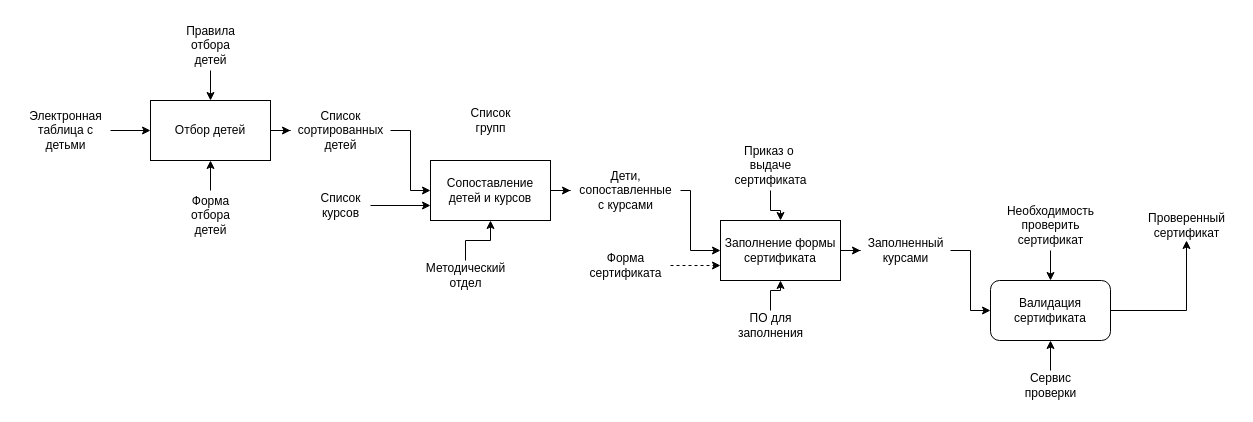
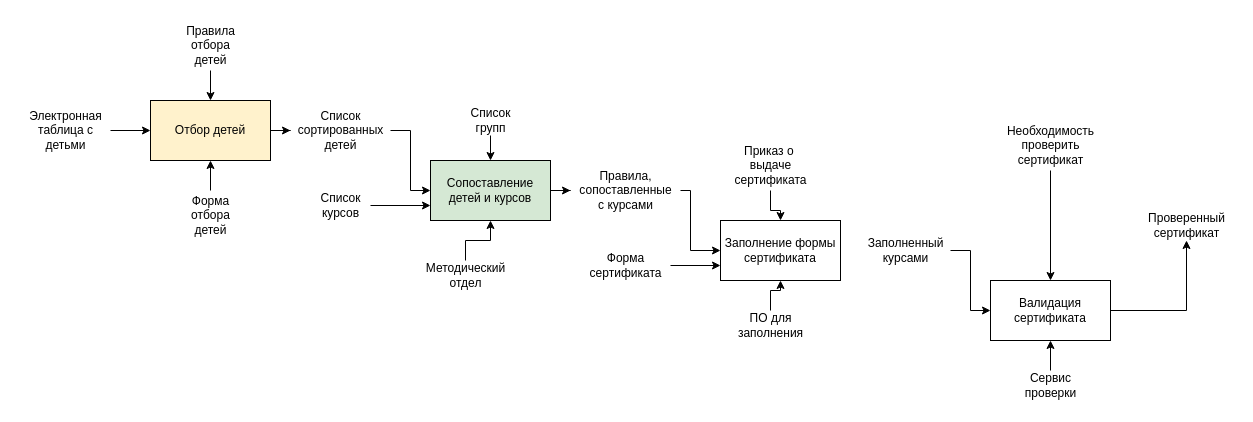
  <mxCell id="0" />
  <mxCell id="1" parent="0" />
  <mxCell id="2" value="" style="edgeStyle=orthogonalEdgeStyle;rounded=0;orthogonalLoop=1;jettySize=auto;html=1;" edge="1" parent="1" source="3" target="11"><mxGeometry relative="1" as="geometry" /></mxCell>
- <mxCell id="3" value="Отбор детей" style="rounded=0;whiteSpace=wrap;html=1;" vertex="1" parent="1"><mxGeometry x="150" y="100" width="120" height="60" as="geometry" /></mxCell>
+ <mxCell id="3" value="Отбор детей" style="rounded=0;whiteSpace=wrap;html=1;fillColor=#fff2cc;" vertex="1" parent="1"><mxGeometry x="150" y="100" width="120" height="60" as="geometry" /></mxCell>
  <mxCell id="4" value="" style="edgeStyle=orthogonalEdgeStyle;rounded=0;orthogonalLoop=1;jettySize=auto;html=1;" edge="1" parent="1" source="5" target="3"><mxGeometry relative="1" as="geometry" /></mxCell>
  <mxCell id="5" value="Электронная&lt;br&gt;таблица с&lt;br&gt;детьми" style="text;html=1;align=center;verticalAlign=middle;resizable=0;points=[];autosize=1;" vertex="1" parent="1"><mxGeometry x="20" y="105" width="90" height="50" as="geometry" /></mxCell>
  <mxCell id="6" value="" style="edgeStyle=orthogonalEdgeStyle;rounded=0;orthogonalLoop=1;jettySize=auto;html=1;" edge="1" parent="1" source="7" target="3"><mxGeometry relative="1" as="geometry" /></mxCell>
  <mxCell id="7" value="Правила&lt;br&gt;отбора&lt;br&gt;детей" style="text;html=1;align=center;verticalAlign=middle;resizable=0;points=[];autosize=1;" vertex="1" parent="1"><mxGeometry x="180" y="20" width="60" height="50" as="geometry" /></mxCell>
  <mxCell id="8" value="" style="edgeStyle=orthogonalEdgeStyle;rounded=0;orthogonalLoop=1;jettySize=auto;html=1;" edge="1" parent="1" source="9" target="3"><mxGeometry relative="1" as="geometry" /></mxCell>
  <mxCell id="9" value="Форма&lt;br&gt;отбора&lt;br&gt;детей" style="text;html=1;align=center;verticalAlign=middle;resizable=0;points=[];autosize=1;" vertex="1" parent="1"><mxGeometry x="185" y="190" width="50" height="50" as="geometry" /></mxCell>
  <mxCell id="10" style="edgeStyle=orthogonalEdgeStyle;rounded=0;orthogonalLoop=1;jettySize=auto;html=1;entryX=0;entryY=0.5;entryDx=0;entryDy=0;" edge="1" parent="1" source="11" target="13"><mxGeometry relative="1" as="geometry"><Array as="points"><mxPoint x="410" y="130" /><mxPoint x="410" y="190" /></Array></mxGeometry></mxCell>
  <mxCell id="11" value="Список&lt;br&gt;сортированных&lt;br&gt;детей" style="text;html=1;align=center;verticalAlign=middle;resizable=0;points=[];autosize=1;" vertex="1" parent="1"><mxGeometry x="290" y="105" width="100" height="50" as="geometry" /></mxCell>
  <mxCell id="12" value="" style="edgeStyle=orthogonalEdgeStyle;rounded=0;orthogonalLoop=1;jettySize=auto;html=1;" edge="1" parent="1" source="13" target="21"><mxGeometry relative="1" as="geometry" /></mxCell>
- <mxCell id="13" value="Сопоставление детей и курсов" style="rounded=0;whiteSpace=wrap;html=1;" vertex="1" parent="1"><mxGeometry x="430" y="160" width="120" height="60" as="geometry" /></mxCell>
+ <mxCell id="13" value="Сопоставление детей и курсов" style="rounded=0;whiteSpace=wrap;html=1;fillColor=#d5e8d4;" vertex="1" parent="1"><mxGeometry x="430" y="160" width="120" height="60" as="geometry" /></mxCell>
  <mxCell id="14" style="edgeStyle=orthogonalEdgeStyle;rounded=0;orthogonalLoop=1;jettySize=auto;html=1;entryX=0;entryY=0.75;entryDx=0;entryDy=0;" edge="1" parent="1" source="15" target="13"><mxGeometry relative="1" as="geometry" /></mxCell>
  <mxCell id="15" value="Список&lt;br&gt;курсов" style="text;html=1;align=center;verticalAlign=middle;resizable=0;points=[];autosize=1;" vertex="1" parent="1"><mxGeometry x="310" y="190" width="60" height="30" as="geometry" /></mxCell>
+ <mxCell id="16" style="edgeStyle=orthogonalEdgeStyle;rounded=0;orthogonalLoop=1;jettySize=auto;html=1;" edge="1" parent="1" source="17" target="13"><mxGeometry relative="1" as="geometry" /></mxCell>
  <mxCell id="17" value="Список&lt;br&gt;групп" style="text;html=1;align=center;verticalAlign=middle;resizable=0;points=[];autosize=1;" vertex="1" parent="1"><mxGeometry x="460" y="105" width="60" height="30" as="geometry" /></mxCell>
  <mxCell id="18" style="edgeStyle=orthogonalEdgeStyle;rounded=0;orthogonalLoop=1;jettySize=auto;html=1;entryX=0.5;entryY=1;entryDx=0;entryDy=0;" edge="1" parent="1" source="19" target="13"><mxGeometry relative="1" as="geometry" /></mxCell>
  <mxCell id="19" value="Методический&lt;br&gt;отдел" style="text;html=1;align=center;verticalAlign=middle;resizable=0;points=[];autosize=1;" vertex="1" parent="1"><mxGeometry x="420" y="260" width="90" height="30" as="geometry" /></mxCell>
  <mxCell id="20" style="edgeStyle=orthogonalEdgeStyle;rounded=0;orthogonalLoop=1;jettySize=auto;html=1;entryX=0;entryY=0.5;entryDx=0;entryDy=0;" edge="1" parent="1" source="21" target="23"><mxGeometry relative="1" as="geometry"><Array as="points"><mxPoint x="690" y="190" /><mxPoint x="690" y="250" /></Array></mxGeometry></mxCell>
- <mxCell id="21" value="Дети,&lt;br&gt;сопоставленные&lt;br&gt;с курсами" style="text;html=1;align=center;verticalAlign=middle;resizable=0;points=[];autosize=1;" vertex="1" parent="1"><mxGeometry x="570" y="165" width="110" height="50" as="geometry" /></mxCell>
- <mxCell id="22" value="" style="edgeStyle=orthogonalEdgeStyle;rounded=0;orthogonalLoop=1;jettySize=auto;html=1;" edge="1" parent="1" source="23" target="31"><mxGeometry relative="1" as="geometry" /></mxCell>
+ <mxCell id="21" value="Правила,&lt;br&gt;сопоставленные&lt;br&gt;с курсами" style="text;html=1;align=center;verticalAlign=middle;resizable=0;points=[];autosize=1;" vertex="1" parent="1"><mxGeometry x="570" y="165" width="110" height="50" as="geometry" /></mxCell>
  <mxCell id="23" value="Заполнение формы сертификата" style="rounded=0;whiteSpace=wrap;html=1;" vertex="1" parent="1"><mxGeometry x="720" y="220" width="120" height="60" as="geometry" /></mxCell>
- <mxCell id="24" style="edgeStyle=orthogonalEdgeStyle;rounded=0;orthogonalLoop=1;jettySize=auto;html=1;entryX=0;entryY=0.75;entryDx=0;entryDy=0;dashed=1;" edge="1" parent="1" source="25" target="23"><mxGeometry relative="1" as="geometry" /></mxCell>
+ <mxCell id="24" style="edgeStyle=orthogonalEdgeStyle;rounded=0;orthogonalLoop=1;jettySize=auto;html=1;entryX=0;entryY=0.75;entryDx=0;entryDy=0;" edge="1" parent="1" source="25" target="23"><mxGeometry relative="1" as="geometry" /></mxCell>
  <mxCell id="25" value="Форма&lt;br&gt;сертификата" style="text;html=1;align=center;verticalAlign=middle;resizable=0;points=[];autosize=1;" vertex="1" parent="1"><mxGeometry x="580" y="250" width="90" height="30" as="geometry" /></mxCell>
  <mxCell id="26" value="" style="edgeStyle=orthogonalEdgeStyle;rounded=0;orthogonalLoop=1;jettySize=auto;html=1;" edge="1" parent="1" source="27" target="23"><mxGeometry relative="1" as="geometry" /></mxCell>
  <mxCell id="27" value="Приказ о&amp;nbsp;&lt;br&gt;выдаче&lt;br&gt;сертификата" style="text;html=1;align=center;verticalAlign=middle;resizable=0;points=[];autosize=1;" vertex="1" parent="1"><mxGeometry x="725" y="140" width="90" height="50" as="geometry" /></mxCell>
  <mxCell id="28" value="" style="edgeStyle=orthogonalEdgeStyle;rounded=0;orthogonalLoop=1;jettySize=auto;html=1;" edge="1" parent="1" source="29" target="23"><mxGeometry relative="1" as="geometry" /></mxCell>
  <mxCell id="29" value="ПО для&lt;br&gt;заполнения" style="text;html=1;align=center;verticalAlign=middle;resizable=0;points=[];autosize=1;" vertex="1" parent="1"><mxGeometry x="730" y="310" width="80" height="30" as="geometry" /></mxCell>
  <mxCell id="30" style="edgeStyle=orthogonalEdgeStyle;rounded=0;orthogonalLoop=1;jettySize=auto;html=1;entryX=0;entryY=0.5;entryDx=0;entryDy=0;" edge="1" parent="1" source="31" target="33"><mxGeometry relative="1" as="geometry"><Array as="points"><mxPoint x="970" y="250" /><mxPoint x="970" y="310" /></Array></mxGeometry></mxCell>
  <mxCell id="31" value="Заполненный&lt;br&gt;курсами" style="text;html=1;align=center;verticalAlign=middle;resizable=0;points=[];autosize=1;" vertex="1" parent="1"><mxGeometry x="860" y="235" width="90" height="30" as="geometry" /></mxCell>
  <mxCell id="32" value="" style="edgeStyle=orthogonalEdgeStyle;rounded=0;orthogonalLoop=1;jettySize=auto;html=1;" edge="1" parent="1" source="33" target="38"><mxGeometry relative="1" as="geometry" /></mxCell>
- <mxCell id="33" value="Валидация сертификата" style="whiteSpace=wrap;html=1;rounded=1;" vertex="1" parent="1"><mxGeometry x="990" y="280" width="120" height="60" as="geometry" /></mxCell>
+ <mxCell id="33" value="Валидация сертификата" style="rounded=0;whiteSpace=wrap;html=1;" vertex="1" parent="1"><mxGeometry x="990" y="280" width="120" height="60" as="geometry" /></mxCell>
  <mxCell id="34" value="" style="edgeStyle=orthogonalEdgeStyle;rounded=0;orthogonalLoop=1;jettySize=auto;html=1;" edge="1" parent="1" source="35" target="33"><mxGeometry relative="1" as="geometry" /></mxCell>
  <mxCell id="35" value="Сервис&lt;br&gt;проверки" style="text;html=1;align=center;verticalAlign=middle;resizable=0;points=[];autosize=1;" vertex="1" parent="1"><mxGeometry x="1015" y="370" width="70" height="30" as="geometry" /></mxCell>
  <mxCell id="36" value="" style="edgeStyle=orthogonalEdgeStyle;rounded=0;orthogonalLoop=1;jettySize=auto;html=1;" edge="1" parent="1" source="37" target="33"><mxGeometry relative="1" as="geometry" /></mxCell>
- <mxCell id="37" value="Необходимость&lt;br&gt;проверить&lt;br&gt;сертификат" style="text;html=1;align=center;verticalAlign=middle;resizable=0;points=[];autosize=1;" vertex="1" parent="1"><mxGeometry x="1000" y="200" width="100" height="50" as="geometry" /></mxCell>
+ <mxCell id="37" value="Необходимость&lt;br&gt;проверить&lt;br&gt;сертификат" style="text;html=1;align=center;verticalAlign=middle;resizable=0;points=[];autosize=1;" vertex="1" parent="1"><mxGeometry x="1000" y="120" width="100" height="50" as="geometry" /></mxCell>
  <mxCell id="38" value="Проверенный&lt;br&gt;сертификат" style="text;html=1;align=center;verticalAlign=middle;resizable=0;points=[];autosize=1;" vertex="1" parent="1"><mxGeometry x="1141" y="210" width="90" height="30" as="geometry" /></mxCell>
